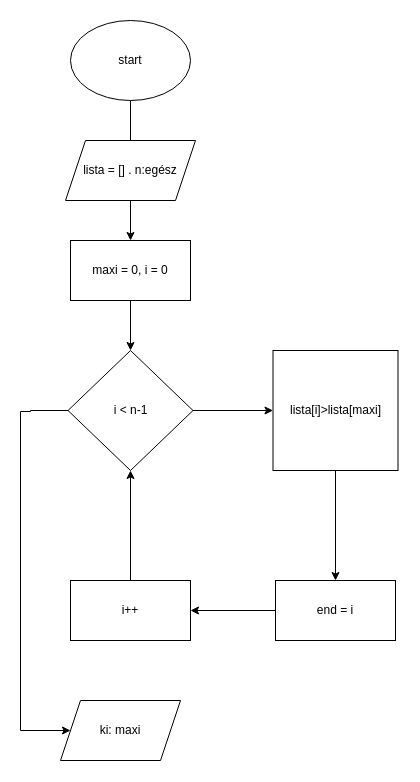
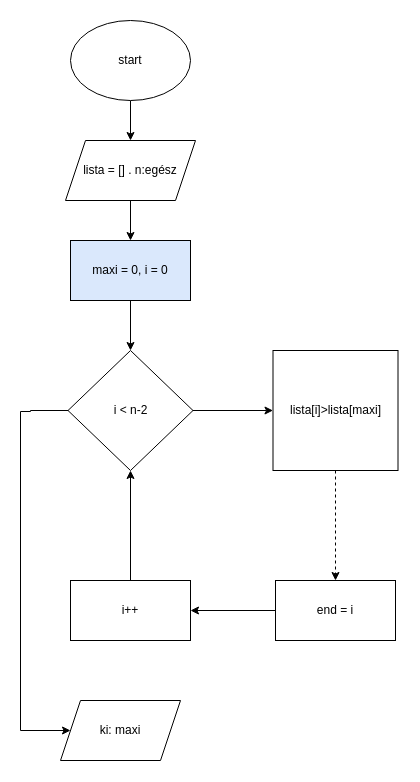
  <mxCell id="0" />
  <mxCell id="1" parent="0" />
- <mxCell id="2" value="" style="edgeStyle=orthogonalEdgeStyle;rounded=0;orthogonalLoop=1;jettySize=auto;html=1;endArrow=none;" parent="1" source="3" target="5" edge="1"><mxGeometry relative="1" as="geometry" /></mxCell>
+ <mxCell id="2" value="" style="edgeStyle=orthogonalEdgeStyle;rounded=0;orthogonalLoop=1;jettySize=auto;html=1;" parent="1" source="3" target="5" edge="1"><mxGeometry relative="1" as="geometry" /></mxCell>
  <mxCell id="3" value="start" style="ellipse;whiteSpace=wrap;html=1;" parent="1" vertex="1"><mxGeometry x="70" y="20" width="120" height="80" as="geometry" /></mxCell>
  <mxCell id="4" value="" style="edgeStyle=orthogonalEdgeStyle;rounded=0;orthogonalLoop=1;jettySize=auto;html=1;" parent="1" source="5" target="7" edge="1"><mxGeometry relative="1" as="geometry" /></mxCell>
  <mxCell id="5" value="lista = [] . n:egész" style="shape=parallelogram;perimeter=parallelogramPerimeter;whiteSpace=wrap;html=1;fixedSize=1;" parent="1" vertex="1"><mxGeometry x="65" y="140" width="130" height="60" as="geometry" /></mxCell>
  <mxCell id="6" value="" style="edgeStyle=orthogonalEdgeStyle;rounded=0;orthogonalLoop=1;jettySize=auto;html=1;" parent="1" source="7" target="10" edge="1"><mxGeometry relative="1" as="geometry" /></mxCell>
- <mxCell id="7" value="maxi = 0, i = 0" style="whiteSpace=wrap;html=1;" parent="1" vertex="1"><mxGeometry x="70" y="240" width="120" height="60" as="geometry" /></mxCell>
+ <mxCell id="7" value="maxi = 0, i = 0" style="whiteSpace=wrap;html=1;fillColor=#dae8fc;" parent="1" vertex="1"><mxGeometry x="70" y="240" width="120" height="60" as="geometry" /></mxCell>
  <mxCell id="8" value="" style="edgeStyle=orthogonalEdgeStyle;rounded=0;orthogonalLoop=1;jettySize=auto;html=1;" parent="1" source="10" target="12" edge="1"><mxGeometry relative="1" as="geometry" /></mxCell>
  <mxCell id="9" style="edgeStyle=orthogonalEdgeStyle;rounded=0;orthogonalLoop=1;jettySize=auto;html=1;" parent="1" source="10" target="15" edge="1"><mxGeometry relative="1" as="geometry"><mxPoint x="90" y="730" as="targetPoint" /><Array as="points"><mxPoint x="30" y="410" /><mxPoint x="30" y="411" /><mxPoint x="20" y="411" /></Array></mxGeometry></mxCell>
- <mxCell id="10" value="i &amp;lt; n-1" style="rhombus;whiteSpace=wrap;html=1;" parent="1" vertex="1"><mxGeometry x="67.5" y="350" width="125" height="120" as="geometry" /></mxCell>
- <mxCell id="11" value="" style="edgeStyle=orthogonalEdgeStyle;rounded=0;orthogonalLoop=1;jettySize=auto;html=1;" parent="1" source="12" target="14" edge="1"><mxGeometry relative="1" as="geometry" /></mxCell>
+ <mxCell id="10" value="i &amp;lt; n-2" style="rhombus;whiteSpace=wrap;html=1;" parent="1" vertex="1"><mxGeometry x="67.5" y="350" width="125" height="120" as="geometry" /></mxCell>
+ <mxCell id="11" value="" style="edgeStyle=orthogonalEdgeStyle;rounded=0;orthogonalLoop=1;jettySize=auto;html=1;dashed=1;" parent="1" source="12" target="14" edge="1"><mxGeometry relative="1" as="geometry" /></mxCell>
  <mxCell id="12" value="lista[i]&amp;gt;lista[maxi]" style="whiteSpace=wrap;html=1;rounded=0;" parent="1" vertex="1"><mxGeometry x="272.5" y="350" width="125" height="120" as="geometry" /></mxCell>
  <mxCell id="13" value="" style="edgeStyle=orthogonalEdgeStyle;rounded=0;orthogonalLoop=1;jettySize=auto;html=1;" parent="1" source="14" target="17" edge="1"><mxGeometry relative="1" as="geometry" /></mxCell>
  <mxCell id="14" value="end = i" style="whiteSpace=wrap;html=1;" parent="1" vertex="1"><mxGeometry x="275" y="580" width="120" height="60" as="geometry" /></mxCell>
  <mxCell id="15" value="ki: maxi" style="shape=parallelogram;perimeter=parallelogramPerimeter;whiteSpace=wrap;html=1;fixedSize=1;" parent="1" vertex="1"><mxGeometry x="60" y="700" width="120" height="60" as="geometry" /></mxCell>
  <mxCell id="16" value="" style="edgeStyle=orthogonalEdgeStyle;rounded=0;orthogonalLoop=1;jettySize=auto;html=1;" parent="1" source="17" target="10" edge="1"><mxGeometry relative="1" as="geometry" /></mxCell>
  <mxCell id="17" value="i++" style="whiteSpace=wrap;html=1;" parent="1" vertex="1"><mxGeometry x="70" y="580" width="120" height="60" as="geometry" /></mxCell>
